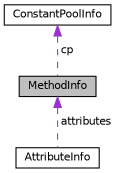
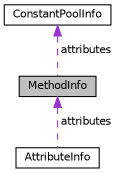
  digraph {
    node [color=black fillcolor=white fontname=Helvetica fontsize=10 shape=record style=filled]
    edge [color=darkorchid3 dir=back fontname=Helvetica fontsize=10 labelfontname=Helvetica labelfontsize=10 style=dashed]
    n1 [fillcolor=grey75 fontcolor=black height=0.2 label=MethodInfo width=0.4]
    n2 [height=0.2 label=AttributeInfo width=0.4]
    n3 [height=0.2 label=ConstantPoolInfo width=0.4]
    n1 -> n2 [label=" attributes"]
-   n3 -> n1 [label=" cp"]
+   n3 -> n1 [label=" attributes"]
  }
